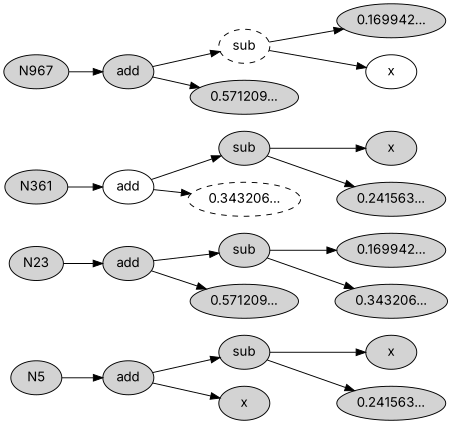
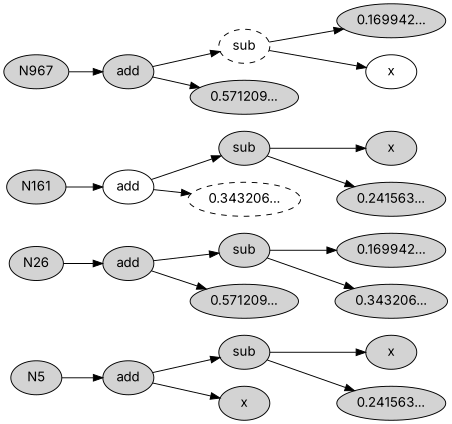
  digraph {
    fontname=Inter
    rankdir=LR
    node [fontname=Inter style=filled]
    edge [fontname=Inter]
    n1 [label=N5]
    n2 [label=add]
    n3 [label=sub]
    n4 [label=x]
    n5 [label=x]
    n6 [label="0.241563..."]
-   n7 [label=N23]
+   n7 [label=N26]
    n8 [label=add]
    n9 [label=sub]
    n10 [label="0.571209..."]
    n11 [label="0.169942..."]
    n12 [label="0.343206..."]
-   n13 [label=N361]
+   n13 [label=N161]
    n14 [label=add style=solid]
    n15 [label=sub]
    n16 [label="0.343206..." style=dashed]
    n17 [label=x]
    n18 [label="0.241563..."]
    n19 [label=N967]
    n20 [label=add]
    n21 [label=sub style=dashed]
    n22 [label="0.571209..."]
    n23 [label="0.169942..."]
    n24 [label=x style=solid]
    n1 -> n2
    n2 -> n3
    n2 -> n4
    n3 -> n5
    n3 -> n6
    n7 -> n8
    n8 -> n9
    n8 -> n10
    n9 -> n11
    n9 -> n12
    n13 -> n14
    n14 -> n15
    n14 -> n16
    n15 -> n17
    n15 -> n18
    n19 -> n20
    n20 -> n21
    n20 -> n22
    n21 -> n23
    n21 -> n24
  }
